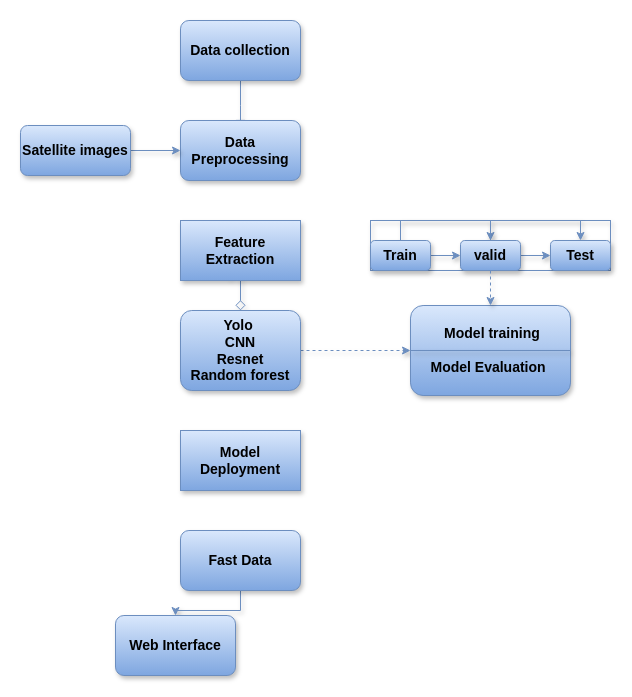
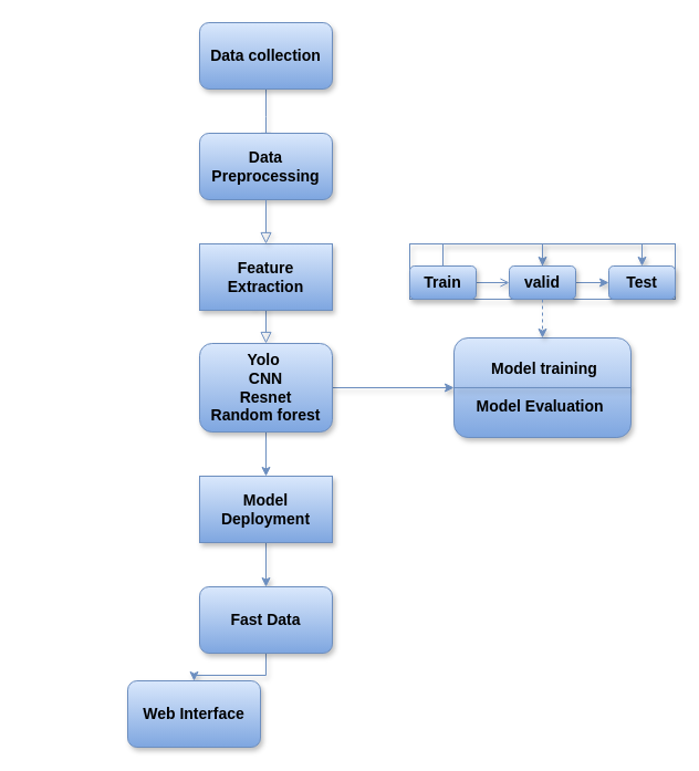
  <mxCell id="0" />
  <mxCell id="1" parent="0" />
  <mxCell id="2" value="" style="rounded=0;html=1;jettySize=auto;orthogonalLoop=1;fontSize=14;endArrow=block;endFill=0;endSize=8;strokeWidth=1;shadow=1;labelBackgroundColor=none;edgeStyle=orthogonalEdgeStyle;fillColor=#dae8fc;strokeColor=#6c8ebf;gradientColor=#7ea6e0;fontStyle=1;arcSize=14;" edge="1" parent="1" source="3"><mxGeometry relative="1" as="geometry"><mxPoint x="240" y="130" as="targetPoint" /></mxGeometry></mxCell>
  <mxCell id="3" value="Data collection" style="rounded=1;whiteSpace=wrap;html=1;fontSize=14;glass=0;strokeWidth=1;shadow=1;fillColor=#dae8fc;gradientColor=#7ea6e0;strokeColor=#6c8ebf;direction=east;fontStyle=1;arcSize=14;" vertex="1" parent="1"><mxGeometry x="180" y="20" width="120" height="60" as="geometry" /></mxCell>
  <mxCell id="4" value="Data Preprocessing " style="rounded=1;whiteSpace=wrap;html=1;fontSize=14;glass=0;strokeWidth=1;shadow=1;fillColor=#dae8fc;strokeColor=#6c8ebf;gradientColor=#7ea6e0;direction=east;fontStyle=1;arcSize=14;" vertex="1" parent="1"><mxGeometry x="180" y="120" width="120" height="60" as="geometry" /></mxCell>
- <mxCell id="5" value="" style="rounded=0;html=1;jettySize=auto;orthogonalLoop=1;fontSize=14;endArrow=diamond;endFill=0;endSize=8;strokeWidth=1;shadow=1;labelBackgroundColor=none;edgeStyle=orthogonalEdgeStyle;fillColor=#dae8fc;strokeColor=#6c8ebf;gradientColor=#7ea6e0;exitX=0.407;exitY=0.965;exitDx=0;exitDy=0;exitPerimeter=0;fontStyle=1;arcSize=14;" edge="1" parent="1" source="9" target="8"><mxGeometry x="0.333" y="20" relative="1" as="geometry"><mxPoint as="offset" /><mxPoint x="240" y="320" as="sourcePoint" /><Array as="points"><mxPoint x="240" y="259" /></Array></mxGeometry></mxCell>
- <mxCell id="6" style="edgeStyle=orthogonalEdgeStyle;rounded=0;orthogonalLoop=1;jettySize=auto;html=1;exitX=1;exitY=0.5;exitDx=0;exitDy=0;entryX=0;entryY=0.5;entryDx=0;entryDy=0;shadow=1;fontStyle=1;fontSize=14;fillColor=#dae8fc;gradientColor=#7ea6e0;strokeColor=#6c8ebf;arcSize=14;dashed=1;" edge="1" parent="1" source="8" target="15"><mxGeometry relative="1" as="geometry" /></mxCell>
+ <mxCell id="5" value="" style="rounded=0;html=1;jettySize=auto;orthogonalLoop=1;fontSize=14;endArrow=block;endFill=0;endSize=8;strokeWidth=1;shadow=1;labelBackgroundColor=none;edgeStyle=orthogonalEdgeStyle;fillColor=#dae8fc;strokeColor=#6c8ebf;gradientColor=#7ea6e0;exitX=0.407;exitY=0.965;exitDx=0;exitDy=0;exitPerimeter=0;fontStyle=1;arcSize=14;" edge="1" parent="1" source="9" target="8"><mxGeometry x="0.333" y="20" relative="1" as="geometry"><mxPoint as="offset" /><mxPoint x="240" y="320" as="sourcePoint" /><Array as="points"><mxPoint x="240" y="259" /></Array></mxGeometry></mxCell>
+ <mxCell id="6" style="edgeStyle=orthogonalEdgeStyle;rounded=0;orthogonalLoop=1;jettySize=auto;html=1;exitX=1;exitY=0.5;exitDx=0;exitDy=0;entryX=0;entryY=0.5;entryDx=0;entryDy=0;shadow=1;fontStyle=1;fontSize=14;fillColor=#dae8fc;gradientColor=#7ea6e0;strokeColor=#6c8ebf;arcSize=14;" edge="1" parent="1" source="8" target="15"><mxGeometry relative="1" as="geometry" /></mxCell>
+ <mxCell id="7" value="" style="edgeStyle=orthogonalEdgeStyle;rounded=0;orthogonalLoop=1;jettySize=auto;html=1;fillColor=#dae8fc;gradientColor=#7ea6e0;strokeColor=#6c8ebf;" edge="1" parent="1" source="8" target="12"><mxGeometry relative="1" as="geometry" /></mxCell>
  <mxCell id="8" value="Yolo&amp;nbsp;&lt;div&gt;CNN&lt;/div&gt;&lt;div&gt;Resnet&lt;/div&gt;&lt;div&gt;Random forest&lt;/div&gt;" style="rounded=1;whiteSpace=wrap;html=1;fontSize=14;glass=0;strokeWidth=1;shadow=1;fillColor=#dae8fc;strokeColor=#6c8ebf;gradientColor=#7ea6e0;direction=east;fontStyle=1;arcSize=14;" vertex="1" parent="1"><mxGeometry x="180" y="310" width="120" height="80" as="geometry" /></mxCell>
  <mxCell id="9" value="Feature Extraction" style="whiteSpace=wrap;html=1;fontSize=14;glass=0;strokeWidth=1;shadow=1;fillColor=#dae8fc;strokeColor=#6c8ebf;gradientColor=#7ea6e0;direction=east;fontStyle=1;arcSize=14;rounded=0;" vertex="1" parent="1"><mxGeometry x="180" y="220" width="120" height="60" as="geometry" /></mxCell>
+ <mxCell id="10" value="" style="rounded=0;html=1;jettySize=auto;orthogonalLoop=1;fontSize=14;endArrow=block;endFill=0;endSize=8;strokeWidth=1;shadow=1;labelBackgroundColor=none;edgeStyle=orthogonalEdgeStyle;fillColor=#dae8fc;strokeColor=#6c8ebf;gradientColor=#7ea6e0;entryX=0.5;entryY=0;entryDx=0;entryDy=0;fontStyle=1;arcSize=14;" edge="1" parent="1" source="4" target="9"><mxGeometry relative="1" as="geometry"><mxPoint x="230" y="190" as="sourcePoint" /><mxPoint x="250" y="130" as="targetPoint" /></mxGeometry></mxCell>
+ <mxCell id="11" value="" style="edgeStyle=orthogonalEdgeStyle;rounded=0;orthogonalLoop=1;jettySize=auto;html=1;shadow=1;fontStyle=1;fontSize=14;fillColor=#dae8fc;gradientColor=#7ea6e0;strokeColor=#6c8ebf;arcSize=14;" edge="1" parent="1" source="12" target="26"><mxGeometry relative="1" as="geometry" /></mxCell>
  <mxCell id="12" value="  Model Deployment " style="whiteSpace=wrap;html=1;fontSize=14;glass=0;strokeWidth=1;shadow=1;fillColor=#dae8fc;strokeColor=#6c8ebf;gradientColor=#7ea6e0;direction=east;fontStyle=1;arcSize=14;rounded=0;" vertex="1" parent="1"><mxGeometry x="180" y="430" width="120" height="60" as="geometry" /></mxCell>
- <mxCell id="13" value="" style="edgeStyle=orthogonalEdgeStyle;rounded=0;orthogonalLoop=1;jettySize=auto;html=1;fillColor=#dae8fc;strokeColor=#6c8ebf;gradientColor=#7ea6e0;shadow=1;fontStyle=1;fontSize=14;arcSize=14;" edge="1" parent="1" source="14" target="4"><mxGeometry relative="1" as="geometry" /></mxCell>
- <mxCell id="14" value="Satellite images" style="rounded=1;whiteSpace=wrap;html=1;fillColor=#dae8fc;gradientColor=#7ea6e0;strokeColor=#6c8ebf;shadow=1;direction=east;fontStyle=1;fontSize=14;arcSize=14;" vertex="1" parent="1"><mxGeometry y="125" width="110" height="50" as="geometry" x="20" /></mxCell>
  <mxCell id="15" value="&amp;nbsp;Model training&lt;div&gt;&lt;br&gt;&lt;div&gt;Model Evaluation&amp;nbsp;&lt;/div&gt;&lt;/div&gt;" style="rounded=1;whiteSpace=wrap;html=1;fillColor=#dae8fc;gradientColor=#7ea6e0;strokeColor=#6c8ebf;shadow=1;direction=east;fontStyle=1;fontSize=14;arcSize=14;" vertex="1" parent="1"><mxGeometry x="410" y="305" width="160" height="90" as="geometry" /></mxCell>
  <mxCell id="16" value="" style="group;fillColor=none;gradientColor=#7ea6e0;strokeColor=#6c8ebf;shadow=1;direction=east;fontStyle=1;fontSize=14;arcSize=14;" connectable="0" vertex="1" parent="1"><mxGeometry x="370" y="220" width="240" height="50" as="geometry" /></mxCell>
- <mxCell id="17" value="" style="edgeStyle=orthogonalEdgeStyle;rounded=0;orthogonalLoop=1;jettySize=auto;html=1;fillColor=#dae8fc;gradientColor=#7ea6e0;strokeColor=#6c8ebf;shadow=1;fontStyle=1;fontSize=14;arcSize=14;" edge="1" parent="16" source="19" target="22"><mxGeometry relative="1" as="geometry" /></mxCell>
+ <mxCell id="17" value="" style="edgeStyle=orthogonalEdgeStyle;rounded=0;orthogonalLoop=1;jettySize=auto;html=1;fillColor=#dae8fc;gradientColor=#7ea6e0;strokeColor=#6c8ebf;shadow=1;fontStyle=1;fontSize=14;arcSize=14;endArrow=open;" edge="1" parent="16" source="19" target="22"><mxGeometry relative="1" as="geometry" /></mxCell>
  <mxCell id="18" style="edgeStyle=orthogonalEdgeStyle;rounded=0;orthogonalLoop=1;jettySize=auto;html=1;exitX=0.5;exitY=0;exitDx=0;exitDy=0;fillColor=#dae8fc;gradientColor=#7ea6e0;strokeColor=#6c8ebf;shadow=1;entryX=0.5;entryY=0;entryDx=0;entryDy=0;fontStyle=1;fontSize=14;arcSize=14;" edge="1" parent="16" source="19"><mxGeometry relative="1" as="geometry"><mxPoint x="120" y="20" as="targetPoint" /><Array as="points"><mxPoint x="30" /><mxPoint x="120" /></Array></mxGeometry></mxCell>
  <mxCell id="19" value="Train" style="rounded=1;whiteSpace=wrap;html=1;fillColor=#dae8fc;gradientColor=#7ea6e0;strokeColor=#6c8ebf;shadow=1;direction=east;fontStyle=1;fontSize=14;arcSize=14;" vertex="1" parent="16"><mxGeometry y="20" width="60" height="30" as="geometry" /></mxCell>
  <mxCell id="20" value="" style="edgeStyle=orthogonalEdgeStyle;rounded=0;orthogonalLoop=1;jettySize=auto;html=1;fillColor=#dae8fc;gradientColor=#7ea6e0;strokeColor=#6c8ebf;shadow=1;fontStyle=1;fontSize=14;arcSize=14;" edge="1" parent="16" source="22" target="23"><mxGeometry relative="1" as="geometry" /></mxCell>
  <mxCell id="21" style="edgeStyle=orthogonalEdgeStyle;rounded=0;orthogonalLoop=1;jettySize=auto;html=1;exitX=0.5;exitY=0;exitDx=0;exitDy=0;entryX=0.5;entryY=0;entryDx=0;entryDy=0;fillColor=#dae8fc;gradientColor=#7ea6e0;strokeColor=#6c8ebf;shadow=1;fontStyle=1;fontSize=14;arcSize=14;" edge="1" parent="16" source="22" target="23"><mxGeometry relative="1" as="geometry" /></mxCell>
  <mxCell id="22" value="valid" style="rounded=1;whiteSpace=wrap;html=1;fillColor=#dae8fc;gradientColor=#7ea6e0;strokeColor=#6c8ebf;shadow=1;direction=east;fontStyle=1;fontSize=14;arcSize=14;" vertex="1" parent="16"><mxGeometry x="90" y="20" width="60" height="30" as="geometry" /></mxCell>
  <mxCell id="23" value="Test" style="rounded=1;whiteSpace=wrap;html=1;fillColor=#dae8fc;gradientColor=#7ea6e0;strokeColor=#6c8ebf;shadow=1;direction=east;fontStyle=1;fontSize=14;arcSize=14;" vertex="1" parent="16"><mxGeometry x="180" y="20" width="60" height="30" as="geometry" /></mxCell>
  <mxCell id="24" value="" style="endArrow=none;html=1;rounded=0;entryX=1;entryY=0.5;entryDx=0;entryDy=0;exitX=0;exitY=0.5;exitDx=0;exitDy=0;fillColor=#dae8fc;gradientColor=#7ea6e0;strokeColor=#6c8ebf;shadow=1;fontStyle=1;fontSize=14;arcSize=14;" edge="1" parent="1" source="15" target="15"><mxGeometry width="50" height="50" relative="1" as="geometry"><mxPoint x="370" y="350" as="sourcePoint" /><mxPoint x="420" y="300" as="targetPoint" /><Array as="points" /></mxGeometry></mxCell>
  <mxCell id="25" value="" style="edgeStyle=orthogonalEdgeStyle;rounded=0;orthogonalLoop=1;jettySize=auto;html=1;shadow=1;fontStyle=1;fontSize=14;fillColor=#dae8fc;gradientColor=#7ea6e0;strokeColor=#6c8ebf;arcSize=14;" edge="1" parent="1" source="26" target="27"><mxGeometry relative="1" as="geometry" /></mxCell>
  <mxCell id="26" value="Fast Data" style="whiteSpace=wrap;html=1;fillColor=#dae8fc;strokeColor=#6c8ebf;rounded=1;glass=0;strokeWidth=1;shadow=1;gradientColor=#7ea6e0;direction=east;fontStyle=1;fontSize=14;arcSize=14;" vertex="1" parent="1"><mxGeometry x="180" y="530" width="120" height="60" as="geometry" /></mxCell>
  <mxCell id="27" value="Web Interface" style="whiteSpace=wrap;html=1;fillColor=#dae8fc;strokeColor=#6c8ebf;rounded=1;glass=0;strokeWidth=1;shadow=1;gradientColor=#7ea6e0;direction=east;fontStyle=1;fontSize=14;arcSize=14;" vertex="1" parent="1"><mxGeometry x="115" y="615" width="120" height="60" as="geometry" /></mxCell>
  <mxCell id="28" style="edgeStyle=orthogonalEdgeStyle;rounded=0;orthogonalLoop=1;jettySize=auto;html=1;exitX=0.5;exitY=1;exitDx=0;exitDy=0;entryX=0.5;entryY=0;entryDx=0;entryDy=0;fillColor=#dae8fc;gradientColor=#7ea6e0;strokeColor=#6c8ebf;shadow=1;fontStyle=1;fontSize=14;arcSize=14;dashed=1;" edge="1" parent="1" source="22" target="15"><mxGeometry relative="1" as="geometry" /></mxCell>
